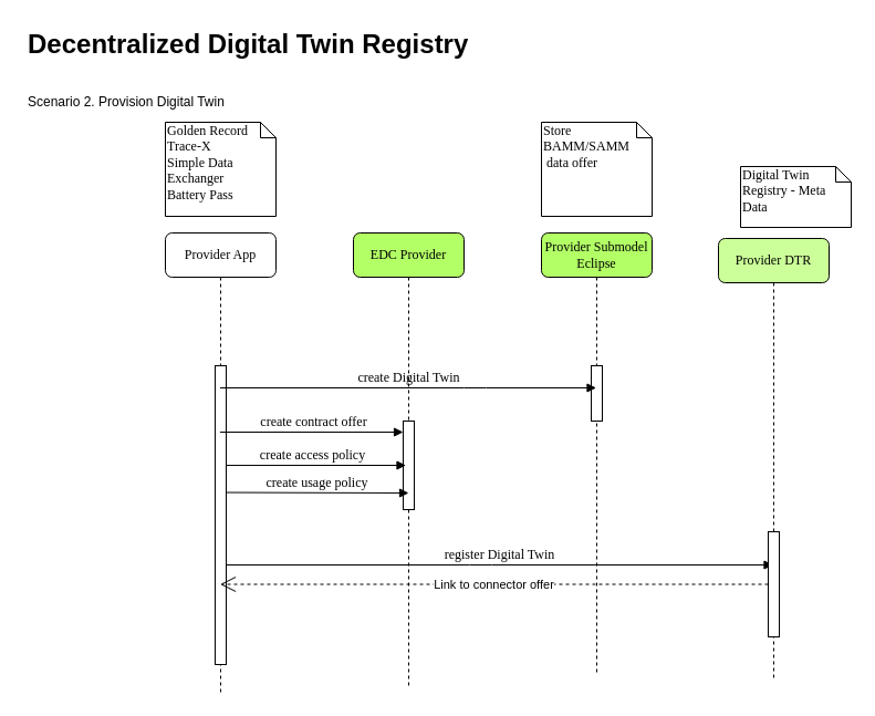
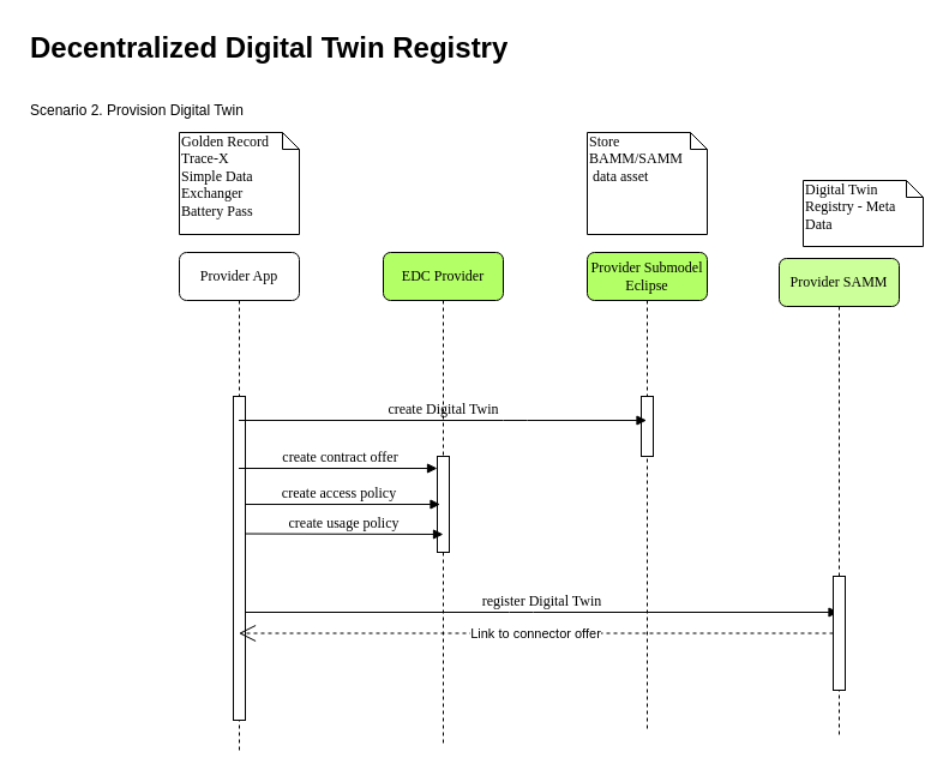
  <mxCell id="0" />
  <mxCell id="1" parent="0" />
  <mxCell id="2" value="EDC Provider" style="shape=umlLifeline;perimeter=lifelinePerimeter;whiteSpace=wrap;html=1;container=1;collapsible=0;recursiveResize=0;outlineConnect=0;rounded=1;shadow=0;comic=0;labelBackgroundColor=none;strokeWidth=1;fontFamily=Verdana;fontSize=12;align=center;fillColor=#B3FF66;" parent="1" vertex="1"><mxGeometry x="319" y="210" width="100" height="410" as="geometry" /></mxCell>
  <mxCell id="3" value="" style="html=1;points=[];perimeter=orthogonalPerimeter;rounded=0;shadow=0;comic=0;labelBackgroundColor=none;strokeWidth=1;fontFamily=Verdana;fontSize=12;align=center;" parent="2" vertex="1"><mxGeometry x="45" y="170" width="10" height="80" as="geometry" /></mxCell>
  <mxCell id="4" value="create access policy" style="html=1;verticalAlign=bottom;endArrow=block;labelBackgroundColor=none;fontFamily=Verdana;fontSize=12;edgeStyle=elbowEdgeStyle;elbow=vertical;exitX=0.2;exitY=0.273;exitDx=0;exitDy=0;exitPerimeter=0;" edge="1" parent="2"><mxGeometry x="0.015" relative="1" as="geometry"><mxPoint x="-125" y="210.03" as="sourcePoint" /><mxPoint x="47.5" y="210" as="targetPoint" /><Array as="points" /><mxPoint as="offset" /></mxGeometry></mxCell>
  <mxCell id="5" value="create usage policy" style="html=1;verticalAlign=bottom;endArrow=block;labelBackgroundColor=none;fontFamily=Verdana;fontSize=12;edgeStyle=elbowEdgeStyle;elbow=vertical;exitX=0.2;exitY=0.273;exitDx=0;exitDy=0;exitPerimeter=0;" edge="1" parent="2"><mxGeometry x="0.015" relative="1" as="geometry"><mxPoint x="-117.5" y="234.53" as="sourcePoint" /><mxPoint x="50" y="235" as="targetPoint" /><Array as="points" /><mxPoint as="offset" /></mxGeometry></mxCell>
  <mxCell id="6" value="Provider App" style="shape=umlLifeline;perimeter=lifelinePerimeter;whiteSpace=wrap;html=1;container=1;collapsible=0;recursiveResize=0;outlineConnect=0;rounded=1;shadow=0;comic=0;labelBackgroundColor=none;strokeWidth=1;fontFamily=Verdana;fontSize=12;align=center;" parent="1" vertex="1"><mxGeometry x="149" y="210" width="100" height="415" as="geometry" /></mxCell>
  <mxCell id="7" value="" style="html=1;points=[];perimeter=orthogonalPerimeter;rounded=0;shadow=0;comic=0;labelBackgroundColor=none;strokeWidth=1;fontFamily=Verdana;fontSize=12;align=center;" parent="6" vertex="1"><mxGeometry x="45" y="120" width="10" height="270" as="geometry" /></mxCell>
  <mxCell id="8" value="Provider Submodel Eclipse" style="shape=umlLifeline;perimeter=lifelinePerimeter;whiteSpace=wrap;html=1;container=1;collapsible=0;recursiveResize=0;outlineConnect=0;rounded=1;shadow=0;comic=0;labelBackgroundColor=none;strokeWidth=1;fontFamily=Verdana;fontSize=12;align=center;fillColor=#B3FF66;" parent="1" vertex="1"><mxGeometry x="489" y="210" width="100" height="400" as="geometry" /></mxCell>
  <mxCell id="9" value="" style="html=1;points=[];perimeter=orthogonalPerimeter;rounded=0;shadow=0;comic=0;labelBackgroundColor=none;strokeWidth=1;fontFamily=Verdana;fontSize=12;align=center;" vertex="1" parent="8"><mxGeometry x="45" y="120" width="10" height="50" as="geometry" /></mxCell>
  <mxCell id="10" value="register Digital Twin" style="html=1;verticalAlign=bottom;endArrow=block;labelBackgroundColor=none;fontFamily=Verdana;fontSize=12;edgeStyle=elbowEdgeStyle;elbow=vertical;" edge="1" parent="8" target="11"><mxGeometry relative="1" as="geometry"><mxPoint x="-285" y="300" as="sourcePoint" /><mxPoint x="55" y="300" as="targetPoint" /><Array as="points"><mxPoint x="-55" y="300" /></Array><mxPoint as="offset" /></mxGeometry></mxCell>
- <mxCell id="11" value="Provider DTR" style="shape=umlLifeline;perimeter=lifelinePerimeter;whiteSpace=wrap;html=1;container=1;collapsible=0;recursiveResize=0;outlineConnect=0;rounded=1;shadow=0;comic=0;labelBackgroundColor=none;strokeWidth=1;fontFamily=Verdana;fontSize=12;align=center;fillColor=#CCFF99;" parent="1" vertex="1"><mxGeometry x="649" y="215" width="100" height="400" as="geometry" /></mxCell>
+ <mxCell id="11" value="Provider SAMM" style="shape=umlLifeline;perimeter=lifelinePerimeter;whiteSpace=wrap;html=1;container=1;collapsible=0;recursiveResize=0;outlineConnect=0;rounded=1;shadow=0;comic=0;labelBackgroundColor=none;strokeWidth=1;fontFamily=Verdana;fontSize=12;align=center;fillColor=#CCFF99;" parent="1" vertex="1"><mxGeometry x="649" y="215" width="100" height="400" as="geometry" /></mxCell>
  <mxCell id="12" value="" style="html=1;points=[];perimeter=orthogonalPerimeter;rounded=0;shadow=0;comic=0;labelBackgroundColor=none;strokeWidth=1;fontFamily=Verdana;fontSize=12;align=center;" vertex="1" parent="11"><mxGeometry x="45" y="265" width="10" height="95" as="geometry" /></mxCell>
  <mxCell id="13" value="create Digital Twin" style="html=1;verticalAlign=bottom;endArrow=block;labelBackgroundColor=none;fontFamily=Verdana;fontSize=12;edgeStyle=elbowEdgeStyle;elbow=vertical;" parent="1" source="6" target="8" edge="1"><mxGeometry relative="1" as="geometry"><mxPoint x="359" y="360" as="sourcePoint" /><mxPoint x="509" y="360" as="targetPoint" /><Array as="points"><mxPoint x="429" y="350" /></Array><mxPoint as="offset" /></mxGeometry></mxCell>
  <mxCell id="14" value="Digital Twin Registry - Meta Data" style="shape=note;whiteSpace=wrap;html=1;size=14;verticalAlign=top;align=left;spacingTop=-6;rounded=0;shadow=0;comic=0;labelBackgroundColor=none;strokeWidth=1;fontFamily=Verdana;fontSize=12" parent="1" vertex="1"><mxGeometry x="669" y="150" width="100" height="55" as="geometry" /></mxCell>
  <mxCell id="15" value="Golden Record&lt;br style=&quot;border-color: var(--border-color);&quot;&gt;Trace-X&lt;br style=&quot;border-color: var(--border-color);&quot;&gt;Simple Data Exchanger&lt;br style=&quot;border-color: var(--border-color);&quot;&gt;Battery Pass" style="shape=note;whiteSpace=wrap;html=1;size=14;verticalAlign=top;align=left;spacingTop=-6;rounded=0;shadow=0;comic=0;labelBackgroundColor=none;strokeWidth=1;fontFamily=Verdana;fontSize=12" parent="1" vertex="1"><mxGeometry x="149" y="110" width="100" height="85" as="geometry" /></mxCell>
  <mxCell id="16" value="&lt;h1&gt;Decentralized Digital Twin Registry&lt;/h1&gt;&lt;div&gt;&lt;br&gt;&lt;/div&gt;&lt;div&gt;Scenario 2. Provision Digital Twin&lt;br&gt;&lt;/div&gt;" style="text;html=1;strokeColor=none;fillColor=none;spacing=5;spacingTop=-20;whiteSpace=wrap;overflow=hidden;rounded=0;" parent="1" vertex="1"><mxGeometry x="20" y="20" width="640" height="120" as="geometry" /></mxCell>
- <mxCell id="17" value="Store BAMM/SAMM &lt;br&gt;&amp;nbsp;data offer" style="shape=note;whiteSpace=wrap;html=1;size=14;verticalAlign=top;align=left;spacingTop=-6;rounded=0;shadow=0;comic=0;labelBackgroundColor=none;strokeWidth=1;fontFamily=Verdana;fontSize=12" vertex="1" parent="1"><mxGeometry x="489" y="110" width="100" height="85" as="geometry" /></mxCell>
+ <mxCell id="17" value="Store BAMM/SAMM &lt;br&gt;&amp;nbsp;data asset" style="shape=note;whiteSpace=wrap;html=1;size=14;verticalAlign=top;align=left;spacingTop=-6;rounded=0;shadow=0;comic=0;labelBackgroundColor=none;strokeWidth=1;fontFamily=Verdana;fontSize=12" vertex="1" parent="1"><mxGeometry x="489" y="110" width="100" height="85" as="geometry" /></mxCell>
  <mxCell id="18" value="create contract offer" style="html=1;verticalAlign=bottom;endArrow=block;labelBackgroundColor=none;fontFamily=Verdana;fontSize=12;edgeStyle=elbowEdgeStyle;elbow=vertical;" edge="1" parent="1" source="6"><mxGeometry x="0.015" relative="1" as="geometry"><mxPoint x="219" y="390" as="sourcePoint" /><mxPoint x="364" y="390" as="targetPoint" /><Array as="points" /><mxPoint as="offset" /></mxGeometry></mxCell>
  <mxCell id="19" value="Link to connector offer" style="endArrow=open;endSize=12;dashed=1;html=1;rounded=0;" edge="1" parent="1" source="12" target="6"><mxGeometry width="160" relative="1" as="geometry"><mxPoint x="589" y="440" as="sourcePoint" /><mxPoint x="749" y="440" as="targetPoint" /></mxGeometry></mxCell>
